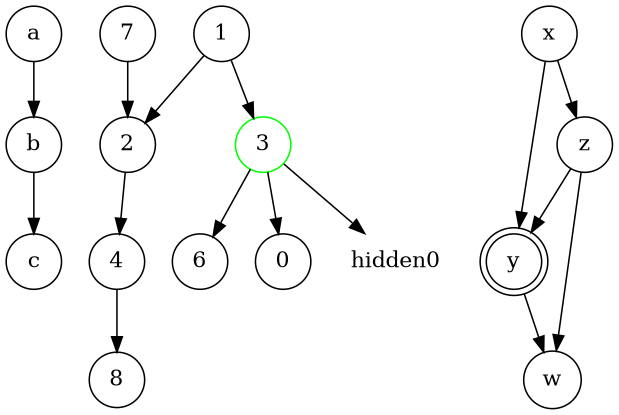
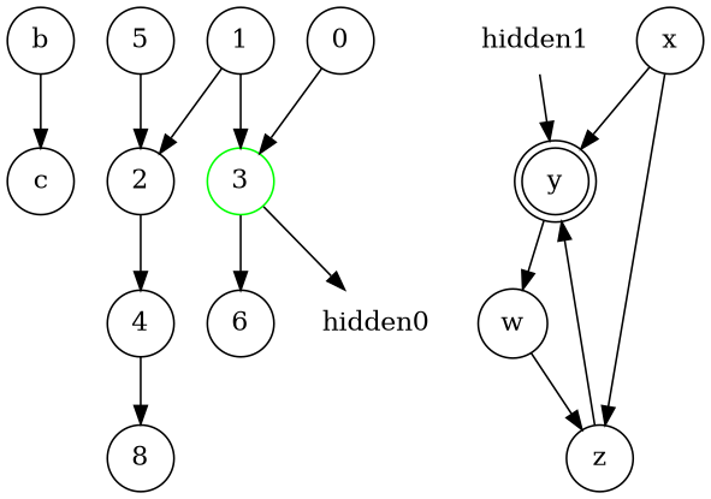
  digraph {
    node [shape=circle]
    b
    c
-   a
    4
    8
    3 [color=green]
    6
    n8 [label=0]
    hidden0 [shape=plaintext]
    2
-   5 [label=7]
+   5
    1
    y [shape=doublecircle]
    z
    w
    x
+   hidden1 [shape=plaintext]
    b -> c
-   a -> b
    4 -> 8
    3 -> 6
-   3 -> n8
+   n8 -> 3
    3 -> hidden0
    2 -> 4
    5 -> 2
    1 -> 3
    1 -> 2
    y -> w
    z -> y
-   z -> w
+   w -> z
    x -> y
    x -> z
+   hidden1 -> y
  }
